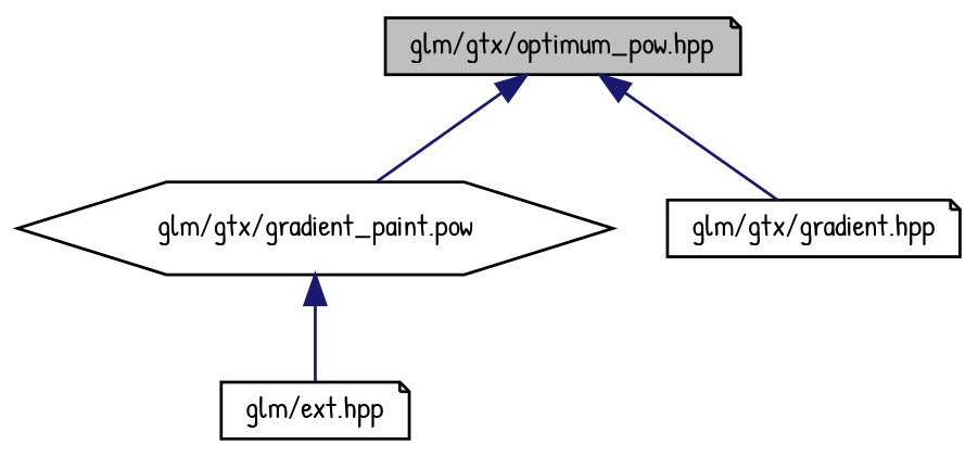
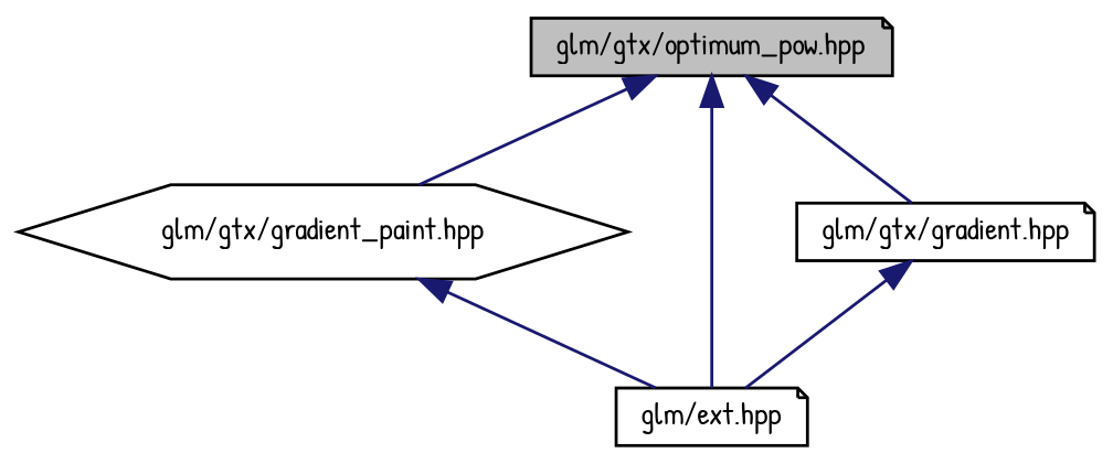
  digraph {
    fontname="Patrick Hand"
    node [color=black fillcolor=white fontname="Patrick Hand" fontsize=10 shape=note style=filled]
    edge [color=midnightblue dir=back fontname="Patrick Hand" fontsize=10 labelfontname=FreeSans labelfontsize=10 style=solid]
    n1 [fillcolor=grey75 fontcolor=black height=0.2 label="glm/gtx/optimum_pow.hpp" width=0.4]
-   n2 [height=0.2 label="glm/gtx/gradient_paint.pow" shape=hexagon width=0.4]
+   n2 [height=0.2 label="glm/gtx/gradient_paint.hpp" shape=hexagon width=0.4]
    n3 [height=0.2 label="glm/ext.hpp" width=0.4]
    n4 [height=0.2 label="glm/gtx/gradient.hpp" width=0.4]
    n1 -> n2
+   n1 -> n3
    n1 -> n4
    n2 -> n3
+   n4 -> n3
  }
